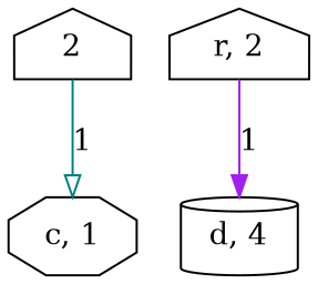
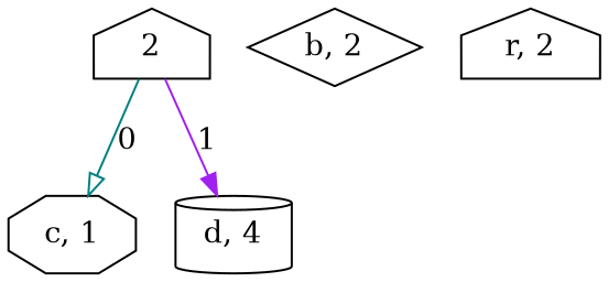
  digraph {
    fontname="DejaVu Serif"
    node [fontname="DejaVu Serif" shape=house]
    edge [fontname="DejaVu Serif"]
    "c, 1" [shape=octagon]
    2
    n3 [label="d, 4" shape=cylinder]
+   "b, 2" [shape=diamond]
    "r, 2"
-   2 -> "c, 1" [arrowhead=onormal color=teal label=1]
-   "r, 2" -> n3 [arrowhead=normal color=purple label=1]
+   2 -> "c, 1" [arrowhead=onormal color=teal label=0]
+   2 -> n3 [arrowhead=normal color=purple label=1]
  }
